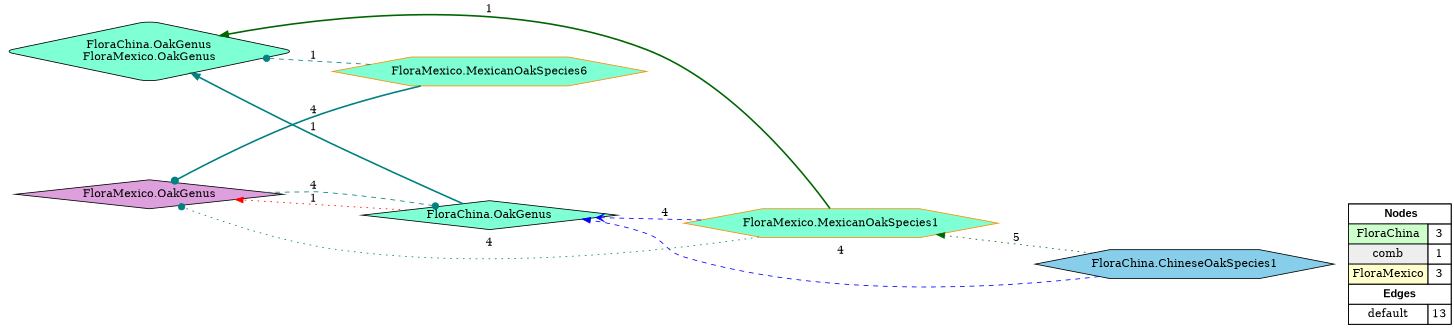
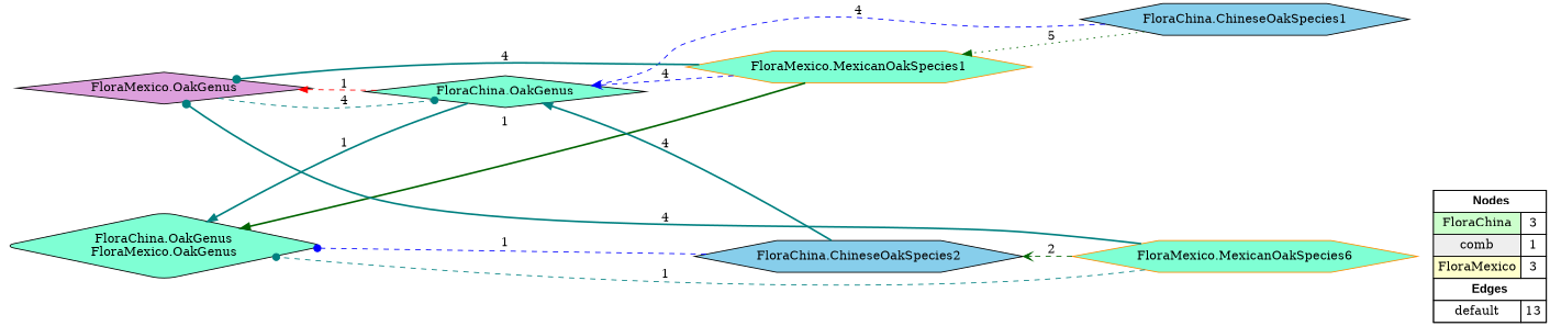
  digraph {
    rankdir=RL
    node [fillcolor=aquamarine shape=hexagon style=filled color=black]
    edge [arrowhead=normal color=teal constraint=true style=dashed]
    n1 [fillcolor=white label=<   <TABLE BORDER="0" CELLBORDER="1" CELLSPACING="0" CELLPADDING="4">  <TR> <TD COLSPAN="2"><font face="Arial Black"> Nodes</font></TD> </TR>  <TR>   <TD bgcolor="#CCFFCC">FloraChina</TD>   <TD>3</TD>   </TR>  <TR>   <TD bgcolor="#EEEEEE">comb</TD>   <TD>1</TD>   </TR>  <TR>   <TD bgcolor="#FFFFCC">FloraMexico</TD>   <TD>3</TD>   </TR>  <TR> <TD COLSPAN="2"><font face = "Arial Black"> Edges </font></TD> </TR>  <TR>   <TD><font color ="#000000">default</font></TD>   <TD>13</TD>   </TR>  </TABLE>   > margin=0 shape=box color=""]
    "FloraChina.OakGenus" [shape=diamond]
    "FloraMexico.OakGenus" [fillcolor=plum shape=diamond]
    "FloraChina.OakGenus\nFloraMexico.OakGenus" [shape=diamond style="filled,rounded"]
    "FloraChina.ChineseOakSpecies1" [fillcolor=skyblue]
    "FloraMexico.MexicanOakSpecies1" [color=darkorange]
+   "FloraChina.ChineseOakSpecies2" [fillcolor=skyblue]
    n8 [color=darkorange label="FloraMexico.MexicanOakSpecies6"]
    subgraph sub_1 {
      rank=source
      n1
    }
-   "FloraChina.OakGenus" -> "FloraMexico.OakGenus" [color=red label=1 style=dotted]
+   "FloraChina.OakGenus" -> "FloraMexico.OakGenus" [color=red label=1]
    "FloraChina.OakGenus" -> "FloraChina.OakGenus\nFloraMexico.OakGenus" [label=1 style=bold]
    "FloraMexico.OakGenus" -> "FloraChina.OakGenus" [arrowhead=dot label=4]
    "FloraChina.ChineseOakSpecies1" -> "FloraChina.OakGenus" [color=blue label=4]
    "FloraChina.ChineseOakSpecies1" -> "FloraMexico.MexicanOakSpecies1" [color=darkgreen label=5 style=dotted]
    "FloraMexico.MexicanOakSpecies1" -> "FloraChina.OakGenus" [arrowhead=vee color=blue label=4]
-   "FloraMexico.MexicanOakSpecies1" -> "FloraMexico.OakGenus" [arrowhead=dot label=4 style=dotted]
+   "FloraMexico.MexicanOakSpecies1" -> "FloraMexico.OakGenus" [arrowhead=dot label=4 style=bold]
    "FloraMexico.MexicanOakSpecies1" -> "FloraChina.OakGenus\nFloraMexico.OakGenus" [color=darkgreen label=1 style=bold]
+   "FloraChina.ChineseOakSpecies2" -> "FloraChina.OakGenus" [label=4 style=bold]
+   "FloraChina.ChineseOakSpecies2" -> "FloraChina.OakGenus\nFloraMexico.OakGenus" [arrowhead=dot color=blue label=1]
    n8 -> "FloraMexico.OakGenus" [arrowhead=dot label=4 style=bold]
    n8 -> "FloraChina.OakGenus\nFloraMexico.OakGenus" [arrowhead=dot label=1]
+   n8 -> "FloraChina.ChineseOakSpecies2" [arrowhead=vee color=darkgreen label=2]
  }
